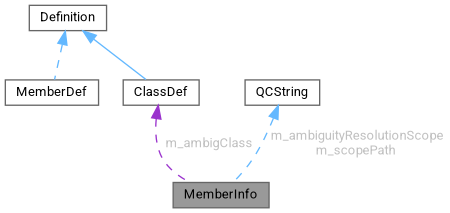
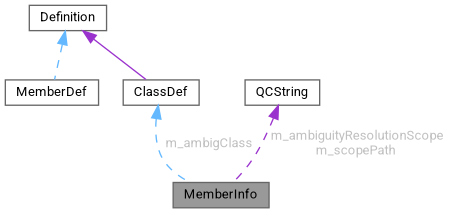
  digraph {
    fontname=Roboto
    node [color=gray40 fillcolor=white fontname=Roboto fontsize=10 shape=box style=filled]
    edge [color=steelblue1 dir=back fontname=Roboto fontsize=10 labelfontname=Helvetica labelfontsize=10 style=dashed]
    n1 [fillcolor=grey60 fontcolor=black height=0.2 label=MemberInfo width=0.4]
    n2 [height=0.2 label=MemberDef width=0.4]
    n3 [height=0.2 label=Definition width=0.4]
    n4 [height=0.2 label=ClassDef width=0.4]
    n5 [height=0.2 label=QCString width=0.4]
    n3 -> n2
-   n3 -> n4 [style=solid]
-   n4 -> n1 [color=darkorchid3 fontcolor=grey label=" m_ambigClass"]
-   n5 -> n1 [fontcolor=grey label=" m_ambiguityResolutionScope\nm_scopePath"]
+   n3 -> n4 [color=darkorchid3 style=solid]
+   n4 -> n1 [fontcolor=grey label=" m_ambigClass"]
+   n5 -> n1 [color=darkorchid3 fontcolor=grey label=" m_ambiguityResolutionScope\nm_scopePath"]
  }
